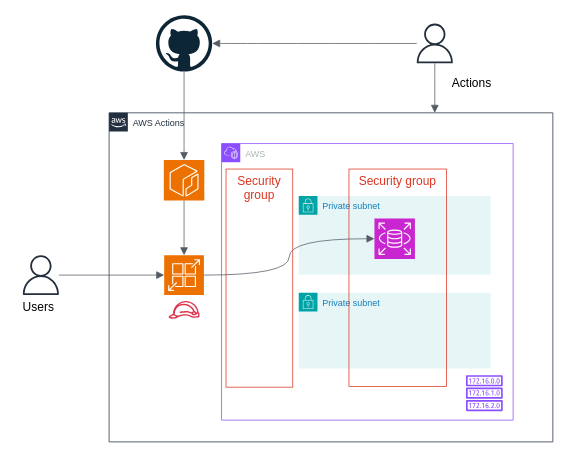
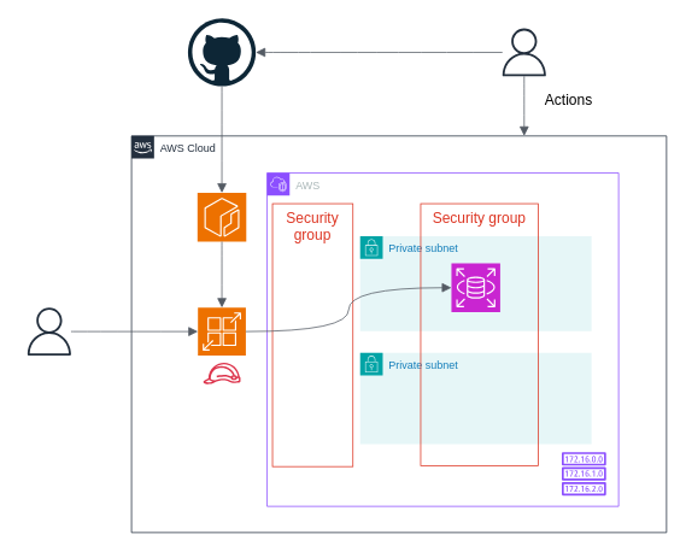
  <mxCell id="0" />
  <mxCell id="1" parent="0" />
- <mxCell id="2" value="AWS Actions" style="points=[[0,0],[0.25,0],[0.5,0],[0.75,0],[1,0],[1,0.25],[1,0.5],[1,0.75],[1,1],[0.75,1],[0.5,1],[0.25,1],[0,1],[0,0.75],[0,0.5],[0,0.25]];outlineConnect=0;gradientColor=none;html=1;whiteSpace=wrap;fontSize=12;fontStyle=0;container=1;pointerEvents=0;collapsible=0;recursiveResize=0;shape=mxgraph.aws4.group;grIcon=mxgraph.aws4.group_aws_cloud_alt;strokeColor=#232F3E;fillColor=none;verticalAlign=top;align=left;spacingLeft=30;fontColor=#232F3E;dashed=0;" vertex="1" parent="1"><mxGeometry x="145" y="150" width="592" height="439" as="geometry" /></mxCell>
+ <mxCell id="2" value="AWS Cloud" style="points=[[0,0],[0.25,0],[0.5,0],[0.75,0],[1,0],[1,0.25],[1,0.5],[1,0.75],[1,1],[0.75,1],[0.5,1],[0.25,1],[0,1],[0,0.75],[0,0.5],[0,0.25]];outlineConnect=0;gradientColor=none;html=1;whiteSpace=wrap;fontSize=12;fontStyle=0;container=1;pointerEvents=0;collapsible=0;recursiveResize=0;shape=mxgraph.aws4.group;grIcon=mxgraph.aws4.group_aws_cloud_alt;strokeColor=#232F3E;fillColor=none;verticalAlign=top;align=left;spacingLeft=30;fontColor=#232F3E;dashed=0;" vertex="1" parent="1"><mxGeometry x="145" y="150" width="592" height="439" as="geometry" /></mxCell>
  <mxCell id="3" value="AWS" style="points=[[0,0],[0.25,0],[0.5,0],[0.75,0],[1,0],[1,0.25],[1,0.5],[1,0.75],[1,1],[0.75,1],[0.5,1],[0.25,1],[0,1],[0,0.75],[0,0.5],[0,0.25]];outlineConnect=0;gradientColor=none;html=1;whiteSpace=wrap;fontSize=12;fontStyle=0;container=1;pointerEvents=0;collapsible=0;recursiveResize=0;shape=mxgraph.aws4.group;grIcon=mxgraph.aws4.group_vpc2;strokeColor=#8C4FFF;fillColor=none;verticalAlign=top;align=left;spacingLeft=30;fontColor=#AAB7B8;dashed=0;" vertex="1" parent="2"><mxGeometry x="150" y="41" width="389" height="369" as="geometry" /></mxCell>
  <mxCell id="4" value="Private subnet" style="points=[[0,0],[0.25,0],[0.5,0],[0.75,0],[1,0],[1,0.25],[1,0.5],[1,0.75],[1,1],[0.75,1],[0.5,1],[0.25,1],[0,1],[0,0.75],[0,0.5],[0,0.25]];outlineConnect=0;gradientColor=none;html=1;whiteSpace=wrap;fontSize=12;fontStyle=0;container=1;pointerEvents=0;collapsible=0;recursiveResize=0;shape=mxgraph.aws4.group;grIcon=mxgraph.aws4.group_security_group;grStroke=0;strokeColor=#00A4A6;fillColor=#E6F6F7;verticalAlign=top;align=left;spacingLeft=30;fontColor=#147EBA;dashed=0;" vertex="1" parent="3"><mxGeometry x="103" y="70" width="256" height="105" as="geometry" /></mxCell>
  <mxCell id="5" value="Private subnet" style="points=[[0,0],[0.25,0],[0.5,0],[0.75,0],[1,0],[1,0.25],[1,0.5],[1,0.75],[1,1],[0.75,1],[0.5,1],[0.25,1],[0,1],[0,0.75],[0,0.5],[0,0.25]];outlineConnect=0;gradientColor=none;html=1;whiteSpace=wrap;fontSize=12;fontStyle=0;container=1;pointerEvents=0;collapsible=0;recursiveResize=0;shape=mxgraph.aws4.group;grIcon=mxgraph.aws4.group_security_group;grStroke=0;strokeColor=#00A4A6;fillColor=#E6F6F7;verticalAlign=top;align=left;spacingLeft=30;fontColor=#147EBA;dashed=0;" vertex="1" parent="3"><mxGeometry x="103" y="199" width="256" height="101" as="geometry" /></mxCell>
  <mxCell id="6" value="Security group" style="fillColor=none;strokeColor=#DD3522;verticalAlign=top;fontStyle=0;fontColor=#DD3522;whiteSpace=wrap;html=1;fontSize=16;" vertex="1" parent="3"><mxGeometry x="6" y="34" width="89" height="291" as="geometry" /></mxCell>
  <mxCell id="7" value="" style="sketch=0;outlineConnect=0;fontColor=#232F3E;gradientColor=none;fillColor=#8C4FFF;strokeColor=none;dashed=0;verticalLabelPosition=bottom;verticalAlign=top;align=center;html=1;fontSize=12;fontStyle=0;aspect=fixed;pointerEvents=1;shape=mxgraph.aws4.route_table;" vertex="1" parent="3"><mxGeometry x="326" y="309" width="49.26" height="48" as="geometry" /></mxCell>
  <mxCell id="8" value="Security group" style="fillColor=none;strokeColor=#DD3522;verticalAlign=top;fontStyle=0;fontColor=#DD3522;whiteSpace=wrap;html=1;fontSize=16;" vertex="1" parent="3"><mxGeometry x="170" y="34" width="130" height="290" as="geometry" /></mxCell>
  <mxCell id="9" value="" style="sketch=0;points=[[0,0,0],[0.25,0,0],[0.5,0,0],[0.75,0,0],[1,0,0],[0,1,0],[0.25,1,0],[0.5,1,0],[0.75,1,0],[1,1,0],[0,0.25,0],[0,0.5,0],[0,0.75,0],[1,0.25,0],[1,0.5,0],[1,0.75,0]];outlineConnect=0;fontColor=#232F3E;fillColor=#C925D1;strokeColor=#ffffff;dashed=0;verticalLabelPosition=bottom;verticalAlign=top;align=center;html=1;fontSize=12;fontStyle=0;aspect=fixed;shape=mxgraph.aws4.resourceIcon;resIcon=mxgraph.aws4.rds;" vertex="1" parent="3"><mxGeometry x="204" y="100" width="54" height="54" as="geometry" /></mxCell>
  <mxCell id="10" value="" style="sketch=0;points=[[0,0,0],[0.25,0,0],[0.5,0,0],[0.75,0,0],[1,0,0],[0,1,0],[0.25,1,0],[0.5,1,0],[0.75,1,0],[1,1,0],[0,0.25,0],[0,0.5,0],[0,0.75,0],[1,0.25,0],[1,0.5,0],[1,0.75,0]];outlineConnect=0;fontColor=#232F3E;fillColor=#ED7100;strokeColor=#ffffff;dashed=0;verticalLabelPosition=bottom;verticalAlign=top;align=center;html=1;fontSize=12;fontStyle=0;aspect=fixed;shape=mxgraph.aws4.resourceIcon;resIcon=mxgraph.aws4.app_runner;" vertex="1" parent="2"><mxGeometry x="73.5" y="190" width="53" height="53" as="geometry" /></mxCell>
  <mxCell id="11" value="" style="sketch=0;points=[[0,0,0],[0.25,0,0],[0.5,0,0],[0.75,0,0],[1,0,0],[0,1,0],[0.25,1,0],[0.5,1,0],[0.75,1,0],[1,1,0],[0,0.25,0],[0,0.5,0],[0,0.75,0],[1,0.25,0],[1,0.5,0],[1,0.75,0]];outlineConnect=0;fontColor=#232F3E;fillColor=#ED7100;strokeColor=#ffffff;dashed=0;verticalLabelPosition=bottom;verticalAlign=top;align=center;html=1;fontSize=12;fontStyle=0;aspect=fixed;shape=mxgraph.aws4.resourceIcon;resIcon=mxgraph.aws4.ecr;" vertex="1" parent="2"><mxGeometry x="73" y="63" width="54" height="54" as="geometry" /></mxCell>
  <mxCell id="12" value="" style="edgeStyle=orthogonalEdgeStyle;html=1;endArrow=block;elbow=vertical;startArrow=none;endFill=1;strokeColor=#545B64;rounded=0;fontSize=12;startSize=8;endSize=8;curved=1;exitX=1;exitY=0.5;exitDx=0;exitDy=0;exitPerimeter=0;entryX=0;entryY=0.5;entryDx=0;entryDy=0;entryPerimeter=0;" edge="1" parent="2" source="10" target="9"><mxGeometry width="100" relative="1" as="geometry"><mxPoint x="293" y="282" as="sourcePoint" /><mxPoint x="393" y="282" as="targetPoint" /></mxGeometry></mxCell>
  <mxCell id="13" value="" style="edgeStyle=orthogonalEdgeStyle;html=1;endArrow=block;elbow=vertical;startArrow=none;endFill=1;strokeColor=#545B64;rounded=0;fontSize=12;startSize=8;endSize=8;curved=1;exitX=0.5;exitY=1;exitDx=0;exitDy=0;exitPerimeter=0;entryX=0.5;entryY=0;entryDx=0;entryDy=0;entryPerimeter=0;" edge="1" parent="2" source="11" target="10"><mxGeometry width="100" relative="1" as="geometry"><mxPoint x="293" y="282" as="sourcePoint" /><mxPoint x="393" y="282" as="targetPoint" /></mxGeometry></mxCell>
  <mxCell id="14" value="" style="sketch=0;outlineConnect=0;fontColor=#232F3E;gradientColor=none;fillColor=#DD344C;strokeColor=none;dashed=0;verticalLabelPosition=bottom;verticalAlign=top;align=center;html=1;fontSize=12;fontStyle=0;aspect=fixed;pointerEvents=1;shape=mxgraph.aws4.role;" vertex="1" parent="2"><mxGeometry x="79" y="251" width="42" height="23.69" as="geometry" /></mxCell>
  <mxCell id="15" value="" style="dashed=0;outlineConnect=0;html=1;align=center;labelPosition=center;verticalLabelPosition=bottom;verticalAlign=top;shape=mxgraph.weblogos.github;fontSize=16;" vertex="1" parent="1"><mxGeometry x="207.5" y="20" width="75" height="75" as="geometry" /></mxCell>
  <mxCell id="16" value="" style="edgeStyle=orthogonalEdgeStyle;html=1;endArrow=block;elbow=vertical;startArrow=none;endFill=1;strokeColor=#545B64;rounded=0;fontSize=12;startSize=8;endSize=8;curved=1;entryX=0.5;entryY=0;entryDx=0;entryDy=0;entryPerimeter=0;" edge="1" parent="1" source="15" target="11"><mxGeometry width="100" relative="1" as="geometry"><mxPoint x="511" y="427" as="sourcePoint" /><mxPoint x="611" y="427" as="targetPoint" /></mxGeometry></mxCell>
  <mxCell id="17" value="" style="sketch=0;outlineConnect=0;fontColor=#232F3E;gradientColor=none;fillColor=#232F3D;strokeColor=none;dashed=0;verticalLabelPosition=bottom;verticalAlign=top;align=center;html=1;fontSize=12;fontStyle=0;aspect=fixed;pointerEvents=1;shape=mxgraph.aws4.user;" vertex="1" parent="1"><mxGeometry x="553" y="31" width="53" height="53" as="geometry" /></mxCell>
  <mxCell id="18" value="" style="edgeStyle=orthogonalEdgeStyle;html=1;endArrow=none;elbow=vertical;startArrow=block;startFill=1;strokeColor=#545B64;rounded=0;fontSize=12;startSize=8;endSize=8;curved=1;" edge="1" parent="1" source="15" target="17"><mxGeometry width="100" relative="1" as="geometry"><mxPoint x="511" y="245" as="sourcePoint" /><mxPoint x="611" y="245" as="targetPoint" /></mxGeometry></mxCell>
  <mxCell id="19" value="" style="sketch=0;outlineConnect=0;fontColor=#232F3E;gradientColor=none;fillColor=#232F3D;strokeColor=none;dashed=0;verticalLabelPosition=bottom;verticalAlign=top;align=center;html=1;fontSize=12;fontStyle=0;aspect=fixed;pointerEvents=1;shape=mxgraph.aws4.user;" vertex="1" parent="1"><mxGeometry x="27.5" y="340" width="53" height="53" as="geometry" /></mxCell>
  <mxCell id="20" value="" style="edgeStyle=orthogonalEdgeStyle;html=1;endArrow=block;elbow=vertical;startArrow=none;endFill=1;strokeColor=#545B64;rounded=0;fontSize=12;startSize=8;endSize=8;curved=1;entryX=0;entryY=0.5;entryDx=0;entryDy=0;entryPerimeter=0;" edge="1" parent="1" source="19" target="10"><mxGeometry width="100" relative="1" as="geometry"><mxPoint x="340" y="351" as="sourcePoint" /><mxPoint x="440" y="351" as="targetPoint" /></mxGeometry></mxCell>
- <mxCell id="21" value="Users" style="text;html=1;strokeColor=none;fillColor=none;align=center;verticalAlign=middle;whiteSpace=wrap;rounded=0;fontSize=16;" vertex="1" parent="1"><mxGeometry x="20.5" y="394" width="60" height="30" as="geometry" /></mxCell>
  <mxCell id="22" value="" style="edgeStyle=orthogonalEdgeStyle;html=1;endArrow=block;elbow=vertical;startArrow=none;endFill=1;strokeColor=#545B64;rounded=0;fontSize=12;startSize=8;endSize=8;curved=1;" edge="1" parent="1" source="17" target="2"><mxGeometry width="100" relative="1" as="geometry"><mxPoint x="494" y="296" as="sourcePoint" /><mxPoint x="580" y="147" as="targetPoint" /><Array as="points"><mxPoint x="577" y="160" /><mxPoint x="577" y="160" /></Array></mxGeometry></mxCell>
  <mxCell id="23" value="Actions" style="text;html=1;strokeColor=none;fillColor=none;align=center;verticalAlign=middle;whiteSpace=wrap;rounded=0;fontSize=16;" vertex="1" parent="1"><mxGeometry x="583" y="95" width="92" height="30" as="geometry" /></mxCell>
